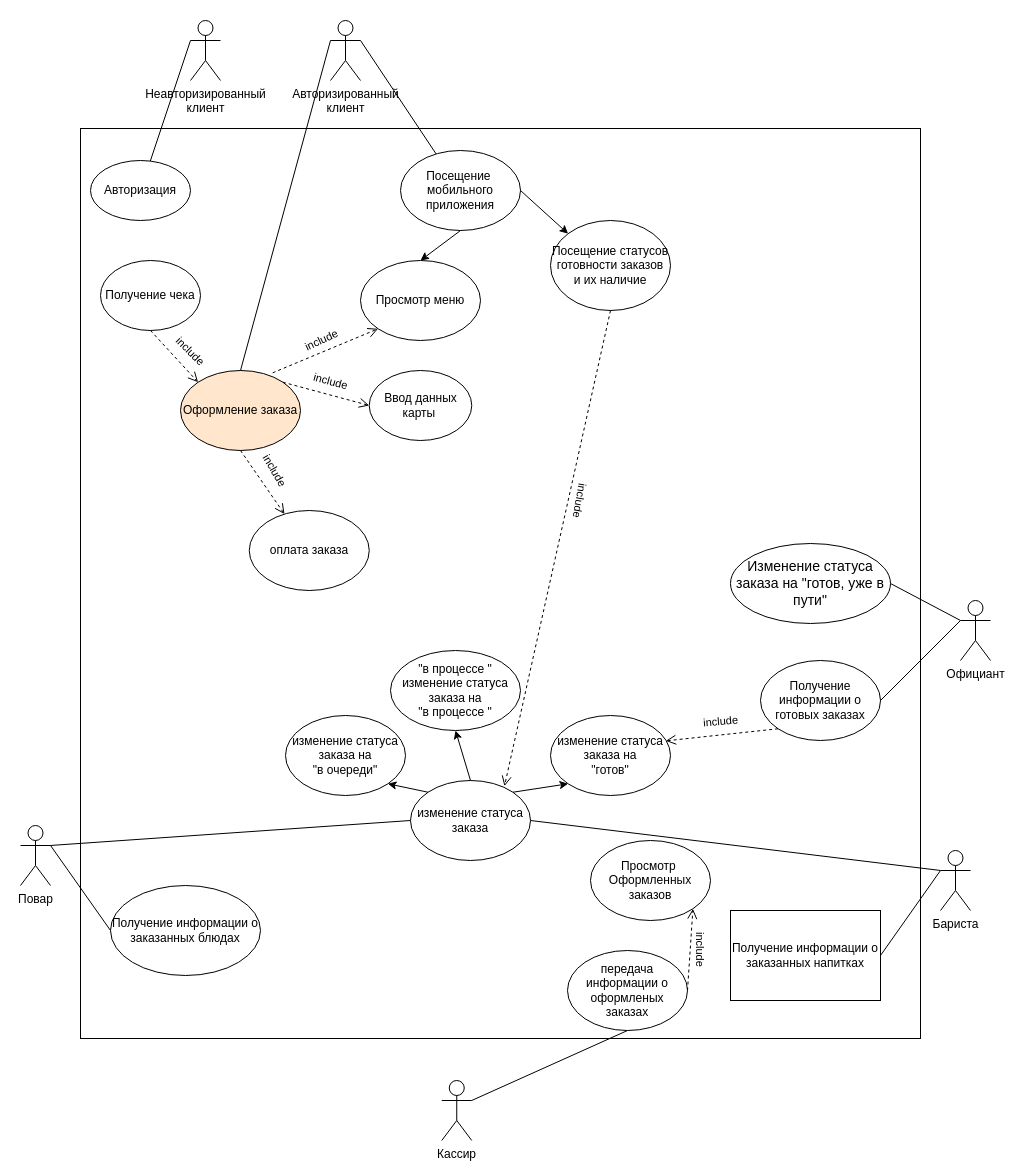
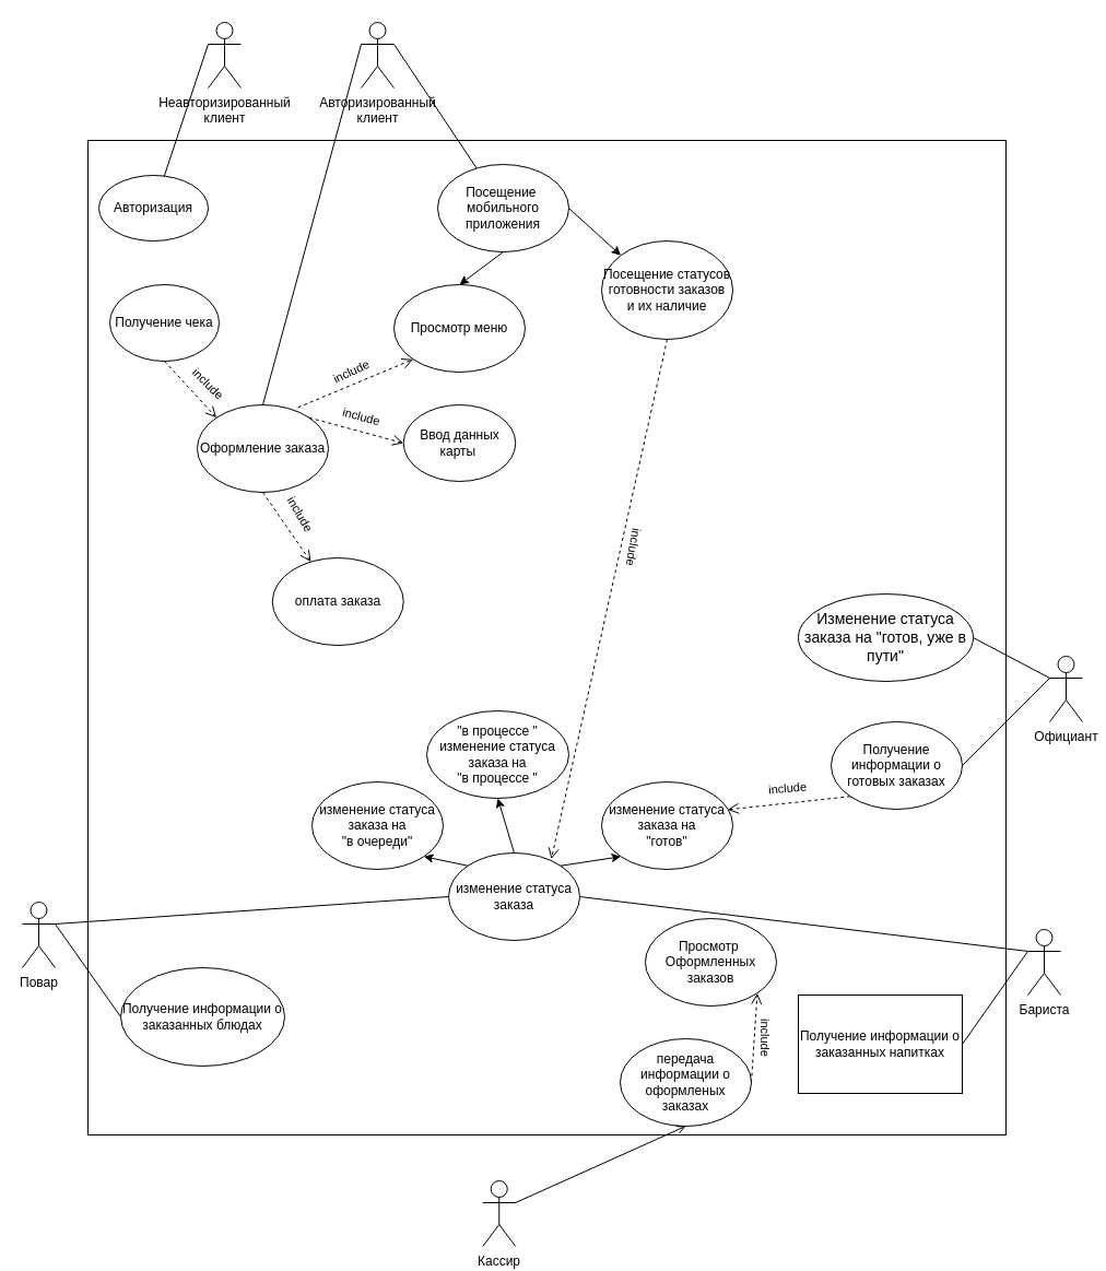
  <mxCell id="0" />
  <mxCell id="1" parent="0" />
  <mxCell id="2" value="" style="rounded=0;whiteSpace=wrap;html=1;" parent="1" vertex="1"><mxGeometry x="80" y="128" width="840" height="910" as="geometry" /></mxCell>
  <mxCell id="3" value="Авторизированный&lt;br&gt;клиент" style="shape=umlActor;verticalLabelPosition=bottom;verticalAlign=top;html=1;outlineConnect=0;" parent="1" vertex="1"><mxGeometry x="330" y="20" width="30" height="60" as="geometry" /></mxCell>
  <mxCell id="4" value="Неавторизированный&lt;br&gt;клиент" style="shape=umlActor;verticalLabelPosition=bottom;verticalAlign=top;html=1;outlineConnect=0;" parent="1" vertex="1"><mxGeometry x="190" y="20" width="30" height="60" as="geometry" /></mxCell>
  <mxCell id="5" value="Авторизация" style="ellipse;whiteSpace=wrap;html=1;" parent="1" vertex="1"><mxGeometry x="90" y="160" width="100" height="60" as="geometry" /></mxCell>
  <mxCell id="6" value="" style="endArrow=none;html=1;rounded=0;entryX=0;entryY=0.333;entryDx=0;entryDy=0;entryPerimeter=0;" parent="1" source="5" target="4" edge="1"><mxGeometry width="50" height="50" relative="1" as="geometry"><mxPoint x="310" y="220" as="sourcePoint" /><mxPoint x="360" y="170" as="targetPoint" /></mxGeometry></mxCell>
  <mxCell id="7" value="Посещение&amp;nbsp;&lt;br&gt;мобильного приложения" style="ellipse;whiteSpace=wrap;html=1;" parent="1" vertex="1"><mxGeometry x="400" y="150" width="120" height="80" as="geometry" /></mxCell>
  <mxCell id="8" value="" style="endArrow=none;html=1;rounded=0;entryX=1;entryY=0.333;entryDx=0;entryDy=0;entryPerimeter=0;" parent="1" source="7" target="3" edge="1"><mxGeometry width="50" height="50" relative="1" as="geometry"><mxPoint x="310" y="140" as="sourcePoint" /><mxPoint x="360" y="90" as="targetPoint" /></mxGeometry></mxCell>
  <mxCell id="9" value="Просмотр меню" style="ellipse;whiteSpace=wrap;html=1;" parent="1" vertex="1"><mxGeometry x="360" y="260" width="120" height="80" as="geometry" /></mxCell>
  <mxCell id="10" value="" style="endArrow=classic;html=1;rounded=0;entryX=0.5;entryY=0;entryDx=0;entryDy=0;exitX=0.5;exitY=1;exitDx=0;exitDy=0;" parent="1" source="7" target="9" edge="1"><mxGeometry width="50" height="50" relative="1" as="geometry"><mxPoint x="310" y="300" as="sourcePoint" /><mxPoint x="360" y="250" as="targetPoint" /></mxGeometry></mxCell>
- <mxCell id="11" value="Оформление заказа" style="ellipse;whiteSpace=wrap;html=1;fillColor=#ffe6cc;" parent="1" vertex="1"><mxGeometry x="180" y="370" width="120" height="80" as="geometry" /></mxCell>
+ <mxCell id="11" value="Оформление заказа" style="ellipse;whiteSpace=wrap;html=1;" parent="1" vertex="1"><mxGeometry x="180" y="370" width="120" height="80" as="geometry" /></mxCell>
  <mxCell id="12" value="" style="html=1;verticalAlign=bottom;endArrow=open;dashed=1;endSize=8;rounded=0;exitX=1;exitY=0;exitDx=0;exitDy=0;entryX=0;entryY=0.5;entryDx=0;entryDy=0;" parent="1" source="11" target="14" edge="1"><mxGeometry relative="1" as="geometry"><mxPoint x="190" y="390" as="sourcePoint" /><mxPoint x="300" y="470" as="targetPoint" /></mxGeometry></mxCell>
  <mxCell id="13" value="include" style="edgeLabel;html=1;align=center;verticalAlign=middle;resizable=0;points=[];rotation=15;" parent="12" vertex="1" connectable="0"><mxGeometry x="0.625" y="-3" relative="1" as="geometry"><mxPoint x="-22" y="-23" as="offset" /></mxGeometry></mxCell>
  <mxCell id="14" value="Ввод данных карты&amp;nbsp;" style="ellipse;whiteSpace=wrap;html=1;" parent="1" vertex="1"><mxGeometry x="368.75" y="370" width="102.5" height="70" as="geometry" /></mxCell>
  <mxCell id="15" value="" style="html=1;verticalAlign=bottom;endArrow=open;dashed=1;endSize=8;rounded=0;exitX=0.768;exitY=0.029;exitDx=0;exitDy=0;entryX=0;entryY=1;entryDx=0;entryDy=0;exitPerimeter=0;" parent="1" source="11" target="9" edge="1"><mxGeometry relative="1" as="geometry"><mxPoint x="194.93" y="386.72" as="sourcePoint" /><mxPoint x="290.004" y="360.004" as="targetPoint" /></mxGeometry></mxCell>
  <mxCell id="16" value="include" style="edgeLabel;html=1;align=center;verticalAlign=middle;resizable=0;points=[];rotation=-25;" parent="15" vertex="1" connectable="0"><mxGeometry x="0.625" y="-3" relative="1" as="geometry"><mxPoint x="-39" y="1" as="offset" /></mxGeometry></mxCell>
  <mxCell id="17" value="Кассир" style="shape=umlActor;verticalLabelPosition=bottom;verticalAlign=top;html=1;outlineConnect=0;" parent="1" vertex="1"><mxGeometry x="441.25" y="1080" width="30" height="60" as="geometry" /></mxCell>
  <mxCell id="18" value="Просмотр&amp;nbsp;&lt;br&gt;Оформленных заказов" style="ellipse;whiteSpace=wrap;html=1;" parent="1" vertex="1"><mxGeometry x="590" y="840" width="120" height="80" as="geometry" /></mxCell>
  <mxCell id="19" value="Получение чека" style="ellipse;whiteSpace=wrap;html=1;" parent="1" vertex="1"><mxGeometry x="100" y="260" width="100" height="70" as="geometry" /></mxCell>
  <mxCell id="20" value="" style="html=1;verticalAlign=bottom;endArrow=open;dashed=1;endSize=8;rounded=0;exitX=0.5;exitY=1;exitDx=0;exitDy=0;entryX=0;entryY=0;entryDx=0;entryDy=0;" parent="1" source="19" target="11" edge="1"><mxGeometry relative="1" as="geometry"><mxPoint x="500" y="60" as="sourcePoint" /><mxPoint x="605.754" y="16.19" as="targetPoint" /></mxGeometry></mxCell>
  <mxCell id="21" value="include" style="edgeLabel;html=1;align=center;verticalAlign=middle;resizable=0;points=[];rotation=45;" parent="20" vertex="1" connectable="0"><mxGeometry x="0.625" y="-3" relative="1" as="geometry"><mxPoint x="4" y="-24" as="offset" /></mxGeometry></mxCell>
  <mxCell id="22" value="" style="endArrow=none;html=1;rounded=0;entryX=0;entryY=0.333;entryDx=0;entryDy=0;entryPerimeter=0;exitX=0.5;exitY=0;exitDx=0;exitDy=0;" parent="1" source="11" target="3" edge="1"><mxGeometry width="50" height="50" relative="1" as="geometry"><mxPoint x="230" y="240" as="sourcePoint" /><mxPoint x="280" y="190" as="targetPoint" /></mxGeometry></mxCell>
  <mxCell id="23" value="Получение информации о заказанных напитках" style="whiteSpace=wrap;html=1;rounded=0;" parent="1" vertex="1"><mxGeometry x="730" y="910" width="150" height="90" as="geometry" /></mxCell>
  <mxCell id="24" value="передача информации о&lt;br&gt;оформленых заказах" style="ellipse;whiteSpace=wrap;html=1;" parent="1" vertex="1"><mxGeometry x="567" y="950" width="120" height="80" as="geometry" /></mxCell>
  <mxCell id="25" value="" style="html=1;verticalAlign=bottom;endArrow=open;dashed=1;endSize=8;rounded=0;exitX=1;exitY=0.5;exitDx=0;exitDy=0;entryX=1;entryY=1;entryDx=0;entryDy=0;" parent="1" source="24" target="18" edge="1"><mxGeometry relative="1" as="geometry"><mxPoint x="-170" y="640" as="sourcePoint" /><mxPoint x="-83.676" y="663.284" as="targetPoint" /></mxGeometry></mxCell>
  <mxCell id="26" value="include" style="edgeLabel;html=1;align=center;verticalAlign=middle;resizable=0;points=[];rotation=90;" parent="25" vertex="1" connectable="0"><mxGeometry x="0.625" y="-3" relative="1" as="geometry"><mxPoint x="6" y="25" as="offset" /></mxGeometry></mxCell>
  <mxCell id="27" value="Получение информации о заказанных блюдах" style="ellipse;whiteSpace=wrap;html=1;" parent="1" vertex="1"><mxGeometry x="110" y="885" width="150" height="90" as="geometry" /></mxCell>
  <mxCell id="28" value="Повар" style="shape=umlActor;verticalLabelPosition=bottom;verticalAlign=top;html=1;outlineConnect=0;" parent="1" vertex="1"><mxGeometry x="20" y="825" width="30" height="60" as="geometry" /></mxCell>
  <mxCell id="29" value="Бариста" style="shape=umlActor;verticalLabelPosition=bottom;verticalAlign=top;html=1;outlineConnect=0;" parent="1" vertex="1"><mxGeometry x="940" y="850" width="30" height="60" as="geometry" /></mxCell>
  <mxCell id="30" value="" style="endArrow=none;html=1;rounded=0;entryX=1;entryY=0.333;entryDx=0;entryDy=0;entryPerimeter=0;exitX=0;exitY=0.5;exitDx=0;exitDy=0;" parent="1" source="27" target="28" edge="1"><mxGeometry width="50" height="50" relative="1" as="geometry"><mxPoint x="310" y="890" as="sourcePoint" /><mxPoint x="360" y="840" as="targetPoint" /></mxGeometry></mxCell>
  <mxCell id="31" value="" style="endArrow=none;html=1;rounded=0;entryX=0;entryY=0.333;entryDx=0;entryDy=0;entryPerimeter=0;exitX=1;exitY=0.5;exitDx=0;exitDy=0;" parent="1" source="23" target="29" edge="1"><mxGeometry width="50" height="50" relative="1" as="geometry"><mxPoint x="310" y="890" as="sourcePoint" /><mxPoint x="360" y="840" as="targetPoint" /></mxGeometry></mxCell>
- <mxCell id="32" value="" style="endArrow=none;html=1;rounded=0;entryX=0.5;entryY=1;entryDx=0;entryDy=0;exitX=1;exitY=0.333;exitDx=0;exitDy=0;exitPerimeter=0;" parent="1" source="17" target="24" edge="1"><mxGeometry width="50" height="50" relative="1" as="geometry"><mxPoint x="420" y="890" as="sourcePoint" /><mxPoint x="470" y="840" as="targetPoint" /></mxGeometry></mxCell>
+ <mxCell id="32" value="" style="endArrow=open;html=1;rounded=0;entryX=0.5;entryY=1;entryDx=0;entryDy=0;exitX=1;exitY=0.333;exitDx=0;exitDy=0;exitPerimeter=0;" parent="1" source="17" target="24" edge="1"><mxGeometry width="50" height="50" relative="1" as="geometry"><mxPoint x="420" y="890" as="sourcePoint" /><mxPoint x="470" y="840" as="targetPoint" /></mxGeometry></mxCell>
  <mxCell id="33" value="" style="html=1;verticalAlign=bottom;endArrow=open;dashed=1;endSize=8;rounded=0;exitX=0.5;exitY=1;exitDx=0;exitDy=0;" parent="1" source="11" target="35" edge="1"><mxGeometry relative="1" as="geometry"><mxPoint x="570" y="60" as="sourcePoint" /><mxPoint x="730" y="60" as="targetPoint" /></mxGeometry></mxCell>
  <mxCell id="34" value="include" style="edgeLabel;html=1;align=center;verticalAlign=middle;resizable=0;points=[];rotation=60;" parent="33" vertex="1" connectable="0"><mxGeometry x="0.625" y="-3" relative="1" as="geometry"><mxPoint x="1" y="-34" as="offset" /></mxGeometry></mxCell>
  <mxCell id="35" value="оплата заказа" style="ellipse;whiteSpace=wrap;html=1;" parent="1" vertex="1"><mxGeometry x="248.75" y="510" width="120" height="80" as="geometry" /></mxCell>
  <mxCell id="36" value="изменение статуса заказа" style="ellipse;whiteSpace=wrap;html=1;" parent="1" vertex="1"><mxGeometry x="410" y="780" width="120" height="80" as="geometry" /></mxCell>
  <mxCell id="37" value="" style="endArrow=none;html=1;rounded=0;entryX=0;entryY=0.333;entryDx=0;entryDy=0;entryPerimeter=0;exitX=1;exitY=0.5;exitDx=0;exitDy=0;" parent="1" source="36" target="29" edge="1"><mxGeometry width="50" height="50" relative="1" as="geometry"><mxPoint x="570" y="700" as="sourcePoint" /><mxPoint x="620" y="650" as="targetPoint" /></mxGeometry></mxCell>
  <mxCell id="38" value="" style="endArrow=none;html=1;rounded=0;entryX=1;entryY=0.333;entryDx=0;entryDy=0;entryPerimeter=0;exitX=0;exitY=0.5;exitDx=0;exitDy=0;" parent="1" source="36" target="28" edge="1"><mxGeometry width="50" height="50" relative="1" as="geometry"><mxPoint x="570" y="700" as="sourcePoint" /><mxPoint x="620" y="650" as="targetPoint" /></mxGeometry></mxCell>
  <mxCell id="39" value="Посещение статусов готовности заказов&lt;br&gt;и их наличие" style="ellipse;whiteSpace=wrap;html=1;" parent="1" vertex="1"><mxGeometry x="550" y="220" width="120" height="90" as="geometry" /></mxCell>
  <mxCell id="40" value="" style="endArrow=classic;html=1;rounded=0;entryX=0;entryY=0;entryDx=0;entryDy=0;exitX=1;exitY=0.5;exitDx=0;exitDy=0;" parent="1" source="7" target="39" edge="1"><mxGeometry width="50" height="50" relative="1" as="geometry"><mxPoint x="570" y="400" as="sourcePoint" /><mxPoint x="620" y="350" as="targetPoint" /></mxGeometry></mxCell>
  <mxCell id="41" value="Официант" style="shape=umlActor;verticalLabelPosition=bottom;verticalAlign=top;html=1;outlineConnect=0;" parent="1" vertex="1"><mxGeometry x="960" y="600" width="30" height="60" as="geometry" /></mxCell>
  <mxCell id="42" value="&quot;в процессе &quot; изменение статуса заказа на&lt;br&gt;&quot;в процессе &quot;" style="ellipse;whiteSpace=wrap;html=1;" parent="1" vertex="1"><mxGeometry x="390" y="650" width="130" height="80" as="geometry" /></mxCell>
  <mxCell id="43" value="изменение статуса заказа на&lt;br&gt;&quot;готов&quot;" style="ellipse;whiteSpace=wrap;html=1;" parent="1" vertex="1"><mxGeometry x="550" y="715" width="120" height="80" as="geometry" /></mxCell>
  <mxCell id="44" value="изменение статуса заказа на&lt;br&gt;&quot;в очереди&quot;" style="ellipse;whiteSpace=wrap;html=1;" parent="1" vertex="1"><mxGeometry x="285" y="715" width="120" height="80" as="geometry" /></mxCell>
  <mxCell id="45" value="" style="endArrow=classic;html=1;rounded=0;entryX=0.5;entryY=1;entryDx=0;entryDy=0;exitX=0.5;exitY=0;exitDx=0;exitDy=0;" parent="1" source="36" target="42" edge="1"><mxGeometry width="50" height="50" relative="1" as="geometry"><mxPoint x="570" y="800" as="sourcePoint" /><mxPoint x="620" y="750" as="targetPoint" /></mxGeometry></mxCell>
  <mxCell id="46" value="" style="endArrow=classic;html=1;rounded=0;entryX=1;entryY=1;entryDx=0;entryDy=0;exitX=0;exitY=0;exitDx=0;exitDy=0;" parent="1" source="36" target="44" edge="1"><mxGeometry width="50" height="50" relative="1" as="geometry"><mxPoint x="570" y="800" as="sourcePoint" /><mxPoint x="620" y="750" as="targetPoint" /></mxGeometry></mxCell>
  <mxCell id="47" value="" style="endArrow=classic;html=1;rounded=0;entryX=0;entryY=1;entryDx=0;entryDy=0;exitX=1;exitY=0;exitDx=0;exitDy=0;" parent="1" source="36" target="43" edge="1"><mxGeometry width="50" height="50" relative="1" as="geometry"><mxPoint x="570" y="800" as="sourcePoint" /><mxPoint x="620" y="750" as="targetPoint" /></mxGeometry></mxCell>
  <mxCell id="48" value="Получение информации о готовых заказах" style="ellipse;whiteSpace=wrap;html=1;" parent="1" vertex="1"><mxGeometry x="760" y="660" width="120" height="80" as="geometry" /></mxCell>
  <mxCell id="49" value="" style="endArrow=none;html=1;rounded=0;entryX=0;entryY=0.333;entryDx=0;entryDy=0;entryPerimeter=0;exitX=1;exitY=0.5;exitDx=0;exitDy=0;" parent="1" source="48" target="41" edge="1"><mxGeometry width="50" height="50" relative="1" as="geometry"><mxPoint x="570" y="650" as="sourcePoint" /><mxPoint x="620" y="600" as="targetPoint" /></mxGeometry></mxCell>
  <mxCell id="50" value="" style="html=1;verticalAlign=bottom;endArrow=open;dashed=1;endSize=8;rounded=0;exitX=0;exitY=1;exitDx=0;exitDy=0;entryX=0.961;entryY=0.317;entryDx=0;entryDy=0;entryPerimeter=0;" parent="1" source="48" target="43" edge="1"><mxGeometry relative="1" as="geometry"><mxPoint x="1300" y="490" as="sourcePoint" /><mxPoint x="1305.426" y="408.284" as="targetPoint" /></mxGeometry></mxCell>
  <mxCell id="51" value="include" style="edgeLabel;html=1;align=center;verticalAlign=middle;resizable=0;points=[];rotation=-5;" parent="50" vertex="1" connectable="0"><mxGeometry x="0.625" y="-3" relative="1" as="geometry"><mxPoint x="34" y="-15" as="offset" /></mxGeometry></mxCell>
  <mxCell id="52" value="" style="html=1;verticalAlign=bottom;endArrow=open;dashed=1;endSize=8;rounded=0;exitX=0.5;exitY=1;exitDx=0;exitDy=0;entryX=0.783;entryY=0.071;entryDx=0;entryDy=0;entryPerimeter=0;" parent="1" source="39" target="36" edge="1"><mxGeometry relative="1" as="geometry"><mxPoint x="1210" y="500" as="sourcePoint" /><mxPoint x="1215.426" y="418.284" as="targetPoint" /></mxGeometry></mxCell>
  <mxCell id="53" value="include" style="edgeLabel;html=1;align=center;verticalAlign=middle;resizable=0;points=[];rotation=100;" parent="52" vertex="1" connectable="0"><mxGeometry x="0.625" y="-3" relative="1" as="geometry"><mxPoint x="59" y="-196" as="offset" /></mxGeometry></mxCell>
  <mxCell id="54" value="" style="endArrow=none;html=1;rounded=0;fontSize=14;entryX=0;entryY=0.333;entryDx=0;entryDy=0;entryPerimeter=0;exitX=1;exitY=0.5;exitDx=0;exitDy=0;" parent="1" source="55" target="41" edge="1"><mxGeometry width="50" height="50" relative="1" as="geometry"><mxPoint x="570" y="670" as="sourcePoint" /><mxPoint x="620" y="620" as="targetPoint" /></mxGeometry></mxCell>
  <mxCell id="55" value="Изменение статуса заказа на &quot;готов, уже в пути&quot;" style="ellipse;whiteSpace=wrap;html=1;fontSize=14;" parent="1" vertex="1"><mxGeometry x="730" y="543" width="160" height="80" as="geometry" /></mxCell>
